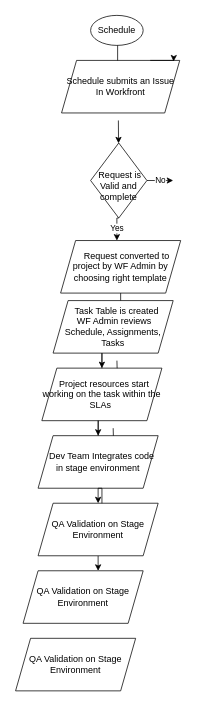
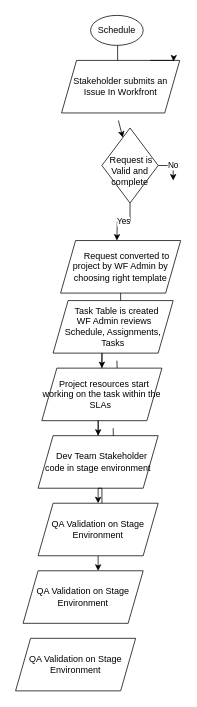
  <mxCell id="0" />
  <mxCell id="1" parent="0" />
  <mxCell id="2" style="edgeStyle=orthogonalEdgeStyle;rounded=0;orthogonalLoop=1;jettySize=auto;html=1;exitX=0.5;exitY=1;exitDx=0;exitDy=0;entryX=0.383;entryY=-0.1;entryDx=0;entryDy=0;entryPerimeter=0;" edge="1" parent="1" source="3"><mxGeometry relative="1" as="geometry"><mxPoint x="155.96" y="94" as="targetPoint" /></mxGeometry></mxCell>
  <mxCell id="3" value="Schedule" style="ellipse;whiteSpace=wrap;html=1;" vertex="1" parent="1"><mxGeometry x="120" y="20" width="70" height="40" as="geometry" /></mxCell>
  <mxCell id="4" value="No" style="edgeStyle=orthogonalEdgeStyle;rounded=0;orthogonalLoop=1;jettySize=auto;html=1;exitX=1;exitY=0.5;exitDx=0;exitDy=0;" edge="1" parent="1" source="6"><mxGeometry relative="1" as="geometry"><mxPoint x="230" y="240" as="targetPoint" /></mxGeometry></mxCell>
  <mxCell id="5" value="Yes" style="edgeStyle=orthogonalEdgeStyle;rounded=0;orthogonalLoop=1;jettySize=auto;html=1;exitX=0.5;exitY=1;exitDx=0;exitDy=0;" edge="1" parent="1" source="6"><mxGeometry relative="1" as="geometry"><mxPoint x="155" y="320" as="targetPoint" /></mxGeometry></mxCell>
- <mxCell id="6" value="&lt;br&gt;&amp;nbsp;Request is Valid and complete" style="rhombus;whiteSpace=wrap;html=1;" vertex="1" parent="1"><mxGeometry x="120" y="190" width="75" height="100" as="geometry" /></mxCell>
+ <mxCell id="6" value="&lt;br&gt;&amp;nbsp;Request is Valid and complete" style="rhombus;whiteSpace=wrap;html=1;" vertex="1" parent="1"><mxGeometry x="135" y="170" width="75" height="100" as="geometry" /></mxCell>
  <mxCell id="7" value="" style="endArrow=classic;html=1;" edge="1" parent="1" target="6"><mxGeometry width="50" height="50" relative="1" as="geometry"><mxPoint x="157" y="160" as="sourcePoint" /><mxPoint x="180" y="140" as="targetPoint" /></mxGeometry></mxCell>
  <mxCell id="8" value="" style="edgeStyle=orthogonalEdgeStyle;rounded=0;orthogonalLoop=1;jettySize=auto;html=1;" edge="1" parent="1" source="9" target="12"><mxGeometry relative="1" as="geometry" /></mxCell>
  <mxCell id="9" value="&lt;span&gt;&amp;nbsp; &amp;nbsp; &amp;nbsp;Request converted to project by WF Admin by choosing right template&lt;/span&gt;" style="shape=parallelogram;perimeter=parallelogramPerimeter;whiteSpace=wrap;html=1;fixedSize=1;" vertex="1" parent="1"><mxGeometry x="80" y="320" width="160" height="70" as="geometry" /></mxCell>
- <mxCell id="10" value="&lt;span&gt;Schedule submits an Issue In Workfront&lt;/span&gt;" style="shape=parallelogram;perimeter=parallelogramPerimeter;whiteSpace=wrap;html=1;fixedSize=1;" vertex="1" parent="1"><mxGeometry x="81.25" y="80" width="157.5" height="70" as="geometry" /></mxCell>
+ <mxCell id="10" value="&lt;span&gt;Stakeholder submits an Issue In Workfront&lt;/span&gt;" style="shape=parallelogram;perimeter=parallelogramPerimeter;whiteSpace=wrap;html=1;fixedSize=1;" vertex="1" parent="1"><mxGeometry x="81.25" y="80" width="157.5" height="70" as="geometry" /></mxCell>
  <mxCell id="11" style="edgeStyle=orthogonalEdgeStyle;rounded=0;orthogonalLoop=1;jettySize=auto;html=1;exitX=0.75;exitY=0;exitDx=0;exitDy=0;entryX=0.948;entryY=0.019;entryDx=0;entryDy=0;entryPerimeter=0;" edge="1" parent="1" source="10" target="10"><mxGeometry relative="1" as="geometry" /></mxCell>
  <mxCell id="12" value="&amp;nbsp; &amp;nbsp;Task Table is created&lt;br&gt;&amp;nbsp;WF Admin reviews Schedule, Assignments, Tasks" style="shape=parallelogram;perimeter=parallelogramPerimeter;whiteSpace=wrap;html=1;fixedSize=1;" vertex="1" parent="1"><mxGeometry x="70" y="400" width="160" height="70" as="geometry" /></mxCell>
  <mxCell id="13" value="" style="edgeStyle=orthogonalEdgeStyle;rounded=0;orthogonalLoop=1;jettySize=auto;html=1;" edge="1" parent="1" target="14"><mxGeometry relative="1" as="geometry"><mxPoint x="155.05" y="480" as="sourcePoint" /></mxGeometry></mxCell>
  <mxCell id="14" value="&amp;nbsp; &amp;nbsp;Project resources start&amp;nbsp; working on the task within the SLAs&amp;nbsp;" style="shape=parallelogram;perimeter=parallelogramPerimeter;whiteSpace=wrap;html=1;fixedSize=1;" vertex="1" parent="1"><mxGeometry x="55" y="490" width="160" height="70" as="geometry" /></mxCell>
  <mxCell id="15" value="" style="edgeStyle=orthogonalEdgeStyle;rounded=0;orthogonalLoop=1;jettySize=auto;html=1;" edge="1" parent="1" target="16"><mxGeometry relative="1" as="geometry"><mxPoint x="150.05" y="570" as="sourcePoint" /></mxGeometry></mxCell>
- <mxCell id="16" value="&amp;nbsp; &amp;nbsp;Dev Team Integrates code in stage environment" style="shape=parallelogram;perimeter=parallelogramPerimeter;whiteSpace=wrap;html=1;fixedSize=1;" vertex="1" parent="1"><mxGeometry x="50" y="580" width="160" height="70" as="geometry" /></mxCell>
+ <mxCell id="16" value="&amp;nbsp; &amp;nbsp;Dev Team Stakeholder code in stage environment" style="shape=parallelogram;perimeter=parallelogramPerimeter;whiteSpace=wrap;html=1;fixedSize=1;" vertex="1" parent="1"><mxGeometry x="50" y="580" width="160" height="70" as="geometry" /></mxCell>
  <mxCell id="17" value="" style="edgeStyle=orthogonalEdgeStyle;rounded=0;orthogonalLoop=1;jettySize=auto;html=1;" edge="1" parent="1" target="19"><mxGeometry relative="1" as="geometry"><mxPoint x="155.05" y="690" as="sourcePoint" /></mxGeometry></mxCell>
  <mxCell id="18" value="" style="edgeStyle=orthogonalEdgeStyle;rounded=0;orthogonalLoop=1;jettySize=auto;html=1;" edge="1" parent="1" source="19" target="21"><mxGeometry relative="1" as="geometry"><Array as="points"><mxPoint x="150" y="820" /><mxPoint x="150" y="820" /></Array></mxGeometry></mxCell>
  <mxCell id="19" value="QA Validation on Stage Environment" style="shape=parallelogram;perimeter=parallelogramPerimeter;whiteSpace=wrap;html=1;fixedSize=1;" vertex="1" parent="1"><mxGeometry x="50" y="670" width="160" height="70" as="geometry" /></mxCell>
  <mxCell id="20" value="QA Validation on Stage Environment" style="shape=parallelogram;perimeter=parallelogramPerimeter;whiteSpace=wrap;html=1;fixedSize=1;" vertex="1" parent="1"><mxGeometry x="20" y="850" width="160" height="70" as="geometry" /></mxCell>
  <mxCell id="21" value="QA Validation on Stage Environment" style="shape=parallelogram;perimeter=parallelogramPerimeter;whiteSpace=wrap;html=1;fixedSize=1;" vertex="1" parent="1"><mxGeometry x="30" y="760" width="160" height="70" as="geometry" /></mxCell>
